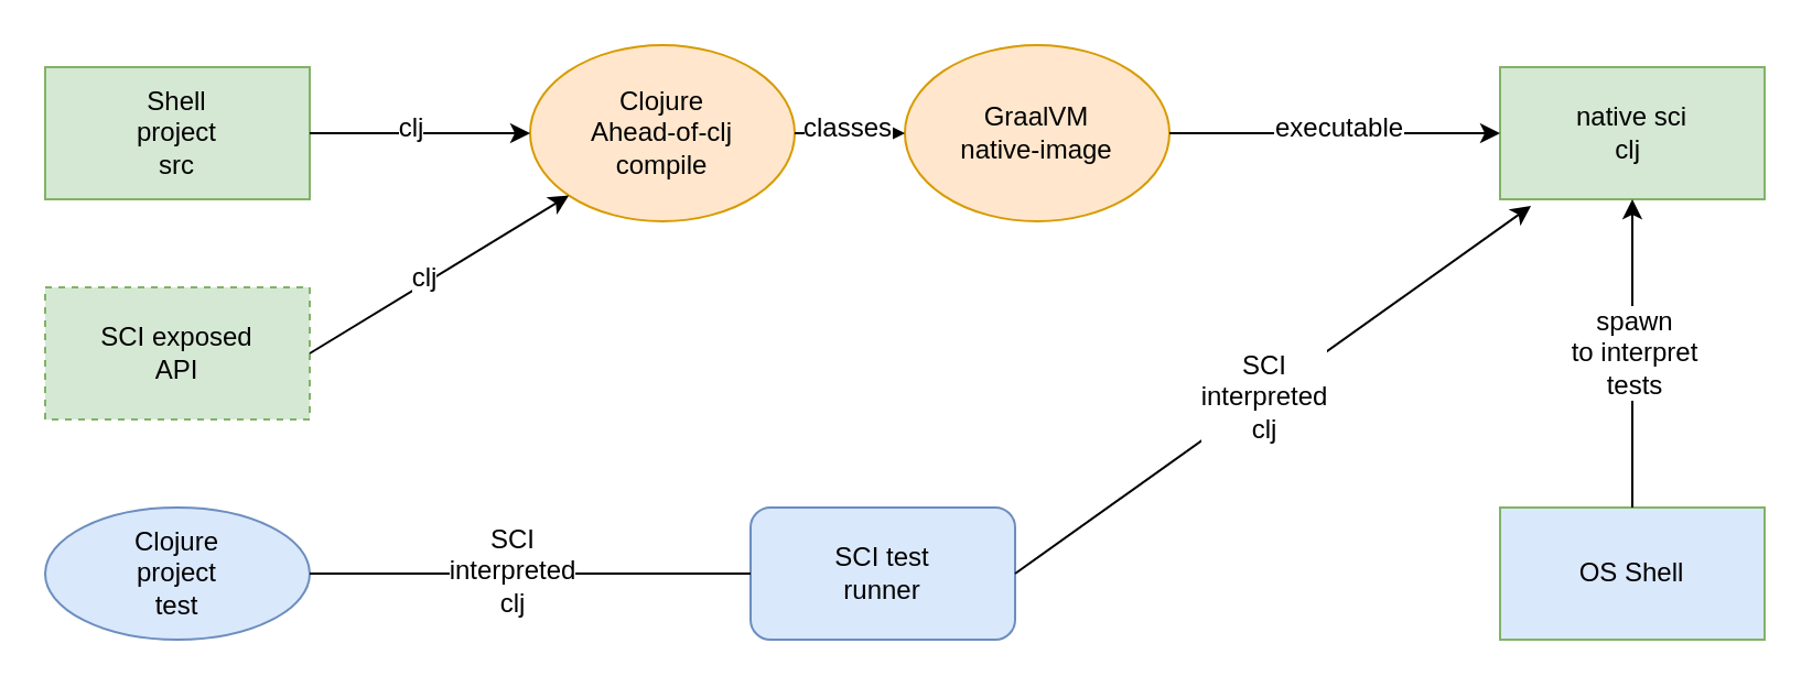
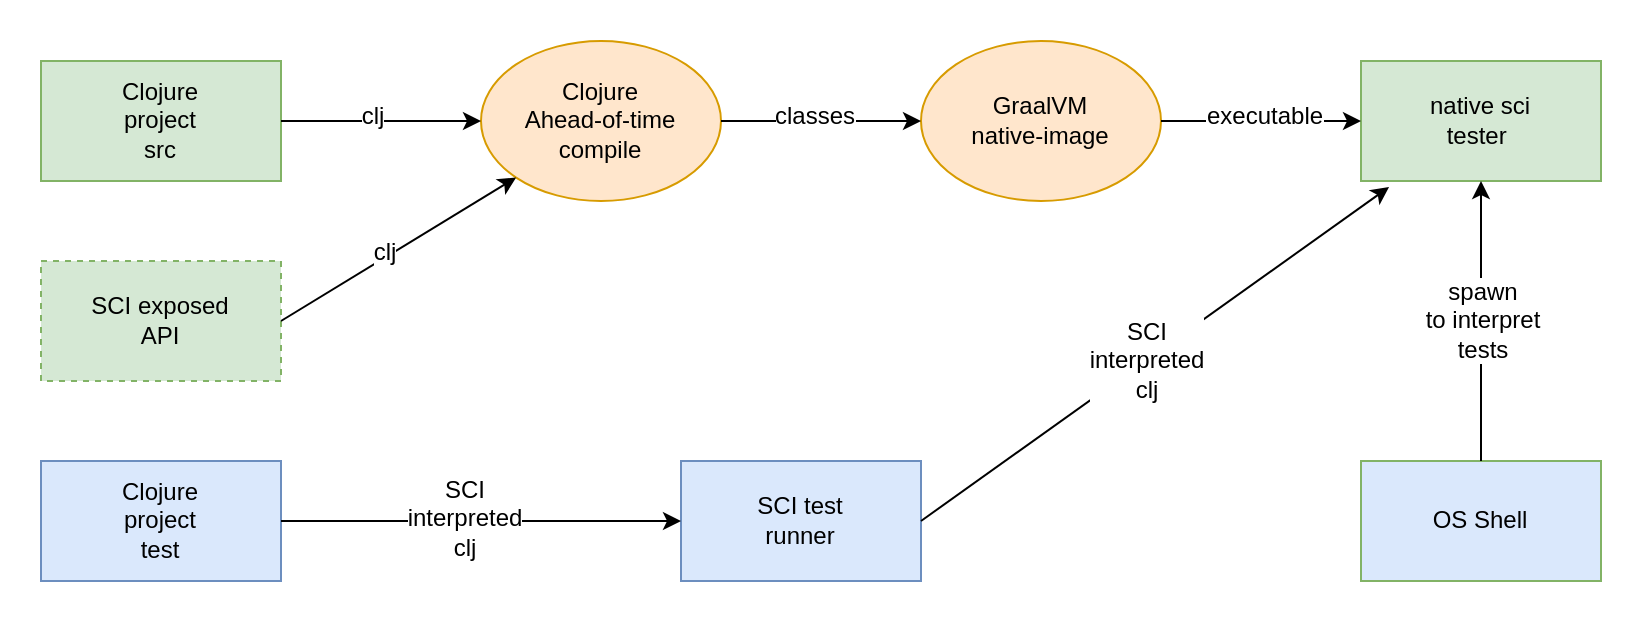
  <mxCell id="0" />
  <mxCell id="1" parent="0" />
- <mxCell id="2" value="Shell&lt;br style=&quot;font-size: 12px;&quot;&gt;project&lt;br style=&quot;font-size: 12px;&quot;&gt;src" style="rounded=0;whiteSpace=wrap;html=1;fillColor=#d5e8d4;strokeColor=#82b366;fontSize=12;" parent="1" vertex="1"><mxGeometry x="20" y="30" width="120" height="60" as="geometry" /></mxCell>
- <mxCell id="3" value="Clojure&lt;br style=&quot;font-size: 12px;&quot;&gt;project&lt;br style=&quot;font-size: 12px;&quot;&gt;test" style="ellipse;whiteSpace=wrap;html=1;fillColor=#dae8fc;strokeColor=#6c8ebf;fontSize=12;" parent="1" vertex="1"><mxGeometry x="20" y="230" width="120" height="60" as="geometry" /></mxCell>
- <mxCell id="4" value="GraalVM&lt;br style=&quot;font-size: 12px;&quot;&gt;native-image" style="ellipse;whiteSpace=wrap;html=1;fillColor=#ffe6cc;strokeColor=#d79b00;fontSize=12;" parent="1" vertex="1"><mxGeometry x="410" y="20" width="120" height="80" as="geometry" /></mxCell>
- <mxCell id="5" value="Clojure&lt;br style=&quot;font-size: 12px;&quot;&gt;Ahead-of-clj&lt;br style=&quot;font-size: 12px;&quot;&gt;compile" style="ellipse;whiteSpace=wrap;html=1;fillColor=#ffe6cc;strokeColor=#d79b00;fontSize=12;" parent="1" vertex="1"><mxGeometry x="240" y="20" width="120" height="80" as="geometry" /></mxCell>
+ <mxCell id="2" value="Clojure&lt;br style=&quot;font-size: 12px;&quot;&gt;project&lt;br style=&quot;font-size: 12px;&quot;&gt;src" style="rounded=0;whiteSpace=wrap;html=1;fillColor=#d5e8d4;strokeColor=#82b366;fontSize=12;" parent="1" vertex="1"><mxGeometry x="20" y="30" width="120" height="60" as="geometry" /></mxCell>
+ <mxCell id="3" value="Clojure&lt;br style=&quot;font-size: 12px;&quot;&gt;project&lt;br style=&quot;font-size: 12px;&quot;&gt;test" style="rounded=0;whiteSpace=wrap;html=1;fillColor=#dae8fc;strokeColor=#6c8ebf;fontSize=12;" parent="1" vertex="1"><mxGeometry x="20" y="230" width="120" height="60" as="geometry" /></mxCell>
+ <mxCell id="4" value="GraalVM&lt;br style=&quot;font-size: 12px;&quot;&gt;native-image" style="ellipse;whiteSpace=wrap;html=1;fillColor=#ffe6cc;strokeColor=#d79b00;fontSize=12;" parent="1" vertex="1"><mxGeometry x="460" y="20" width="120" height="80" as="geometry" /></mxCell>
+ <mxCell id="5" value="Clojure&lt;br style=&quot;font-size: 12px;&quot;&gt;Ahead-of-time&lt;br style=&quot;font-size: 12px;&quot;&gt;compile" style="ellipse;whiteSpace=wrap;html=1;fillColor=#ffe6cc;strokeColor=#d79b00;fontSize=12;" parent="1" vertex="1"><mxGeometry x="240" y="20" width="120" height="80" as="geometry" /></mxCell>
  <mxCell id="6" value="" style="endArrow=classic;html=1;exitX=1;exitY=0.5;exitDx=0;exitDy=0;entryX=0;entryY=0.5;entryDx=0;entryDy=0;fontSize=12;" parent="1" source="2" target="5" edge="1"><mxGeometry width="50" height="50" relative="1" as="geometry"><mxPoint x="170" y="190" as="sourcePoint" /><mxPoint x="220" y="140" as="targetPoint" /></mxGeometry></mxCell>
  <mxCell id="7" value="clj" style="text;html=1;resizable=0;points=[];align=center;verticalAlign=middle;labelBackgroundColor=#ffffff;fontSize=12;" parent="6" vertex="1" connectable="0"><mxGeometry x="0.063" y="1" relative="1" as="geometry"><mxPoint x="-7.682" y="-2.0" as="offset" /></mxGeometry></mxCell>
  <mxCell id="8" value="" style="endArrow=classic;html=1;exitX=1;exitY=0.5;exitDx=0;exitDy=0;entryX=0;entryY=0.5;entryDx=0;entryDy=0;fontSize=12;" parent="1" source="5" target="4" edge="1"><mxGeometry width="50" height="50" relative="1" as="geometry"><mxPoint x="370" y="240" as="sourcePoint" /><mxPoint x="420" y="190" as="targetPoint" /></mxGeometry></mxCell>
  <mxCell id="9" value="classes" style="text;html=1;resizable=0;points=[];align=center;verticalAlign=middle;labelBackgroundColor=#ffffff;fontSize=12;" parent="8" vertex="1" connectable="0"><mxGeometry x="-0.079" y="3" relative="1" as="geometry"><mxPoint as="offset" /></mxGeometry></mxCell>
- <mxCell id="10" value="native sci&lt;br style=&quot;font-size: 12px;&quot;&gt;clj&amp;nbsp;" style="rounded=0;whiteSpace=wrap;html=1;fillColor=#d5e8d4;strokeColor=#82b366;fontSize=12;" parent="1" vertex="1"><mxGeometry x="680" y="30" width="120" height="60" as="geometry" /></mxCell>
+ <mxCell id="10" value="native sci&lt;br style=&quot;font-size: 12px;&quot;&gt;tester&amp;nbsp;" style="rounded=0;whiteSpace=wrap;html=1;fillColor=#d5e8d4;strokeColor=#82b366;fontSize=12;" parent="1" vertex="1"><mxGeometry x="680" y="30" width="120" height="60" as="geometry" /></mxCell>
  <mxCell id="11" value="" style="endArrow=classic;html=1;exitX=1;exitY=0.5;exitDx=0;exitDy=0;entryX=0;entryY=0.5;entryDx=0;entryDy=0;fontSize=12;" parent="1" source="4" target="10" edge="1"><mxGeometry width="50" height="50" relative="1" as="geometry"><mxPoint x="540" y="220" as="sourcePoint" /><mxPoint x="590" y="170" as="targetPoint" /></mxGeometry></mxCell>
  <mxCell id="12" value="executable" style="text;html=1;resizable=0;points=[];align=center;verticalAlign=middle;labelBackgroundColor=#ffffff;fontSize=12;" parent="11" vertex="1" connectable="0"><mxGeometry x="0.01" relative="1" as="geometry"><mxPoint y="-3.0" as="offset" /></mxGeometry></mxCell>
- <mxCell id="13" value="SCI test&lt;br style=&quot;font-size: 12px;&quot;&gt;runner" style="whiteSpace=wrap;html=1;fillColor=#dae8fc;strokeColor=#6c8ebf;fontSize=12;rounded=1;" parent="1" vertex="1"><mxGeometry x="340" y="230" width="120" height="60" as="geometry" /></mxCell>
- <mxCell id="14" value="" style="endArrow=none;html=1;exitX=1;exitY=0.5;exitDx=0;exitDy=0;entryX=0;entryY=0.5;entryDx=0;entryDy=0;fontSize=12;" parent="1" source="3" target="13" edge="1"><mxGeometry width="50" height="50" relative="1" as="geometry"><mxPoint x="170" y="261.85" as="sourcePoint" /><mxPoint x="230" y="211.85" as="targetPoint" /></mxGeometry></mxCell>
+ <mxCell id="13" value="SCI test&lt;br style=&quot;font-size: 12px;&quot;&gt;runner" style="rounded=0;whiteSpace=wrap;html=1;fillColor=#dae8fc;strokeColor=#6c8ebf;fontSize=12;" parent="1" vertex="1"><mxGeometry x="340" y="230" width="120" height="60" as="geometry" /></mxCell>
+ <mxCell id="14" value="" style="endArrow=classic;html=1;exitX=1;exitY=0.5;exitDx=0;exitDy=0;entryX=0;entryY=0.5;entryDx=0;entryDy=0;fontSize=12;" parent="1" source="3" target="13" edge="1"><mxGeometry width="50" height="50" relative="1" as="geometry"><mxPoint x="170" y="261.85" as="sourcePoint" /><mxPoint x="230" y="211.85" as="targetPoint" /></mxGeometry></mxCell>
  <mxCell id="15" value="SCI&lt;br style=&quot;font-size: 12px;&quot;&gt;interpreted&lt;br style=&quot;font-size: 12px;&quot;&gt;clj" style="text;html=1;resizable=0;points=[];align=center;verticalAlign=middle;labelBackgroundColor=#ffffff;fontSize=12;" parent="14" vertex="1" connectable="0"><mxGeometry x="-0.094" y="2" relative="1" as="geometry"><mxPoint as="offset" /></mxGeometry></mxCell>
  <mxCell id="16" value="" style="endArrow=classic;html=1;entryX=0.117;entryY=1.05;entryDx=0;entryDy=0;exitX=1;exitY=0.5;exitDx=0;exitDy=0;entryPerimeter=0;fontSize=12;" parent="1" source="13" target="10" edge="1"><mxGeometry width="50" height="50" relative="1" as="geometry"><mxPoint x="240" y="260" as="sourcePoint" /><mxPoint x="290" y="210" as="targetPoint" /></mxGeometry></mxCell>
  <mxCell id="17" value="SCI&lt;br style=&quot;font-size: 12px;&quot;&gt;interpreted&lt;br style=&quot;font-size: 12px;&quot;&gt;clj" style="text;html=1;resizable=0;points=[];align=center;verticalAlign=middle;labelBackgroundColor=#ffffff;fontSize=12;" parent="16" vertex="1" connectable="0"><mxGeometry x="-0.039" relative="1" as="geometry"><mxPoint as="offset" /></mxGeometry></mxCell>
  <mxCell id="18" value="OS Shell" style="rounded=0;whiteSpace=wrap;html=1;fillColor=#dae8fc;strokeColor=#82b366;fontSize=12;" parent="1" vertex="1"><mxGeometry x="680" y="230" width="120" height="60" as="geometry" /></mxCell>
  <mxCell id="19" value="" style="endArrow=classic;html=1;exitX=0.5;exitY=0;exitDx=0;exitDy=0;entryX=0.5;entryY=1;entryDx=0;entryDy=0;fontSize=12;" parent="1" source="18" target="10" edge="1"><mxGeometry width="50" height="50" relative="1" as="geometry"><mxPoint x="710" y="320" as="sourcePoint" /><mxPoint x="760" y="270" as="targetPoint" /></mxGeometry></mxCell>
  <mxCell id="20" value="spawn&lt;br style=&quot;font-size: 12px;&quot;&gt;to interpret&lt;br style=&quot;font-size: 12px;&quot;&gt;tests" style="text;html=1;resizable=0;points=[];align=center;verticalAlign=middle;labelBackgroundColor=#ffffff;fontSize=12;" parent="19" vertex="1" connectable="0"><mxGeometry x="-0.052" y="2" relative="1" as="geometry"><mxPoint x="2" y="-5" as="offset" /></mxGeometry></mxCell>
  <mxCell id="21" value="SCI exposed&lt;br style=&quot;font-size: 12px;&quot;&gt;API" style="rounded=0;whiteSpace=wrap;html=1;fillColor=#d5e8d4;strokeColor=#82b366;fontSize=12;dashed=1;" vertex="1" parent="1"><mxGeometry x="20" y="130" width="120" height="60" as="geometry" /></mxCell>
  <mxCell id="22" value="" style="endArrow=classic;html=1;exitX=1;exitY=0.5;exitDx=0;exitDy=0;entryX=0;entryY=1;entryDx=0;entryDy=0;fontSize=12;" edge="1" parent="1" source="21" target="5"><mxGeometry width="50" height="50" relative="1" as="geometry"><mxPoint x="220" y="190" as="sourcePoint" /><mxPoint x="270" y="140" as="targetPoint" /></mxGeometry></mxCell>
  <mxCell id="23" value="clj" style="edgeLabel;html=1;align=center;verticalAlign=middle;resizable=0;points=[];fontSize=12;" vertex="1" connectable="0" parent="22"><mxGeometry x="-0.124" y="-1" relative="1" as="geometry"><mxPoint y="-3.93" as="offset" /></mxGeometry></mxCell>
